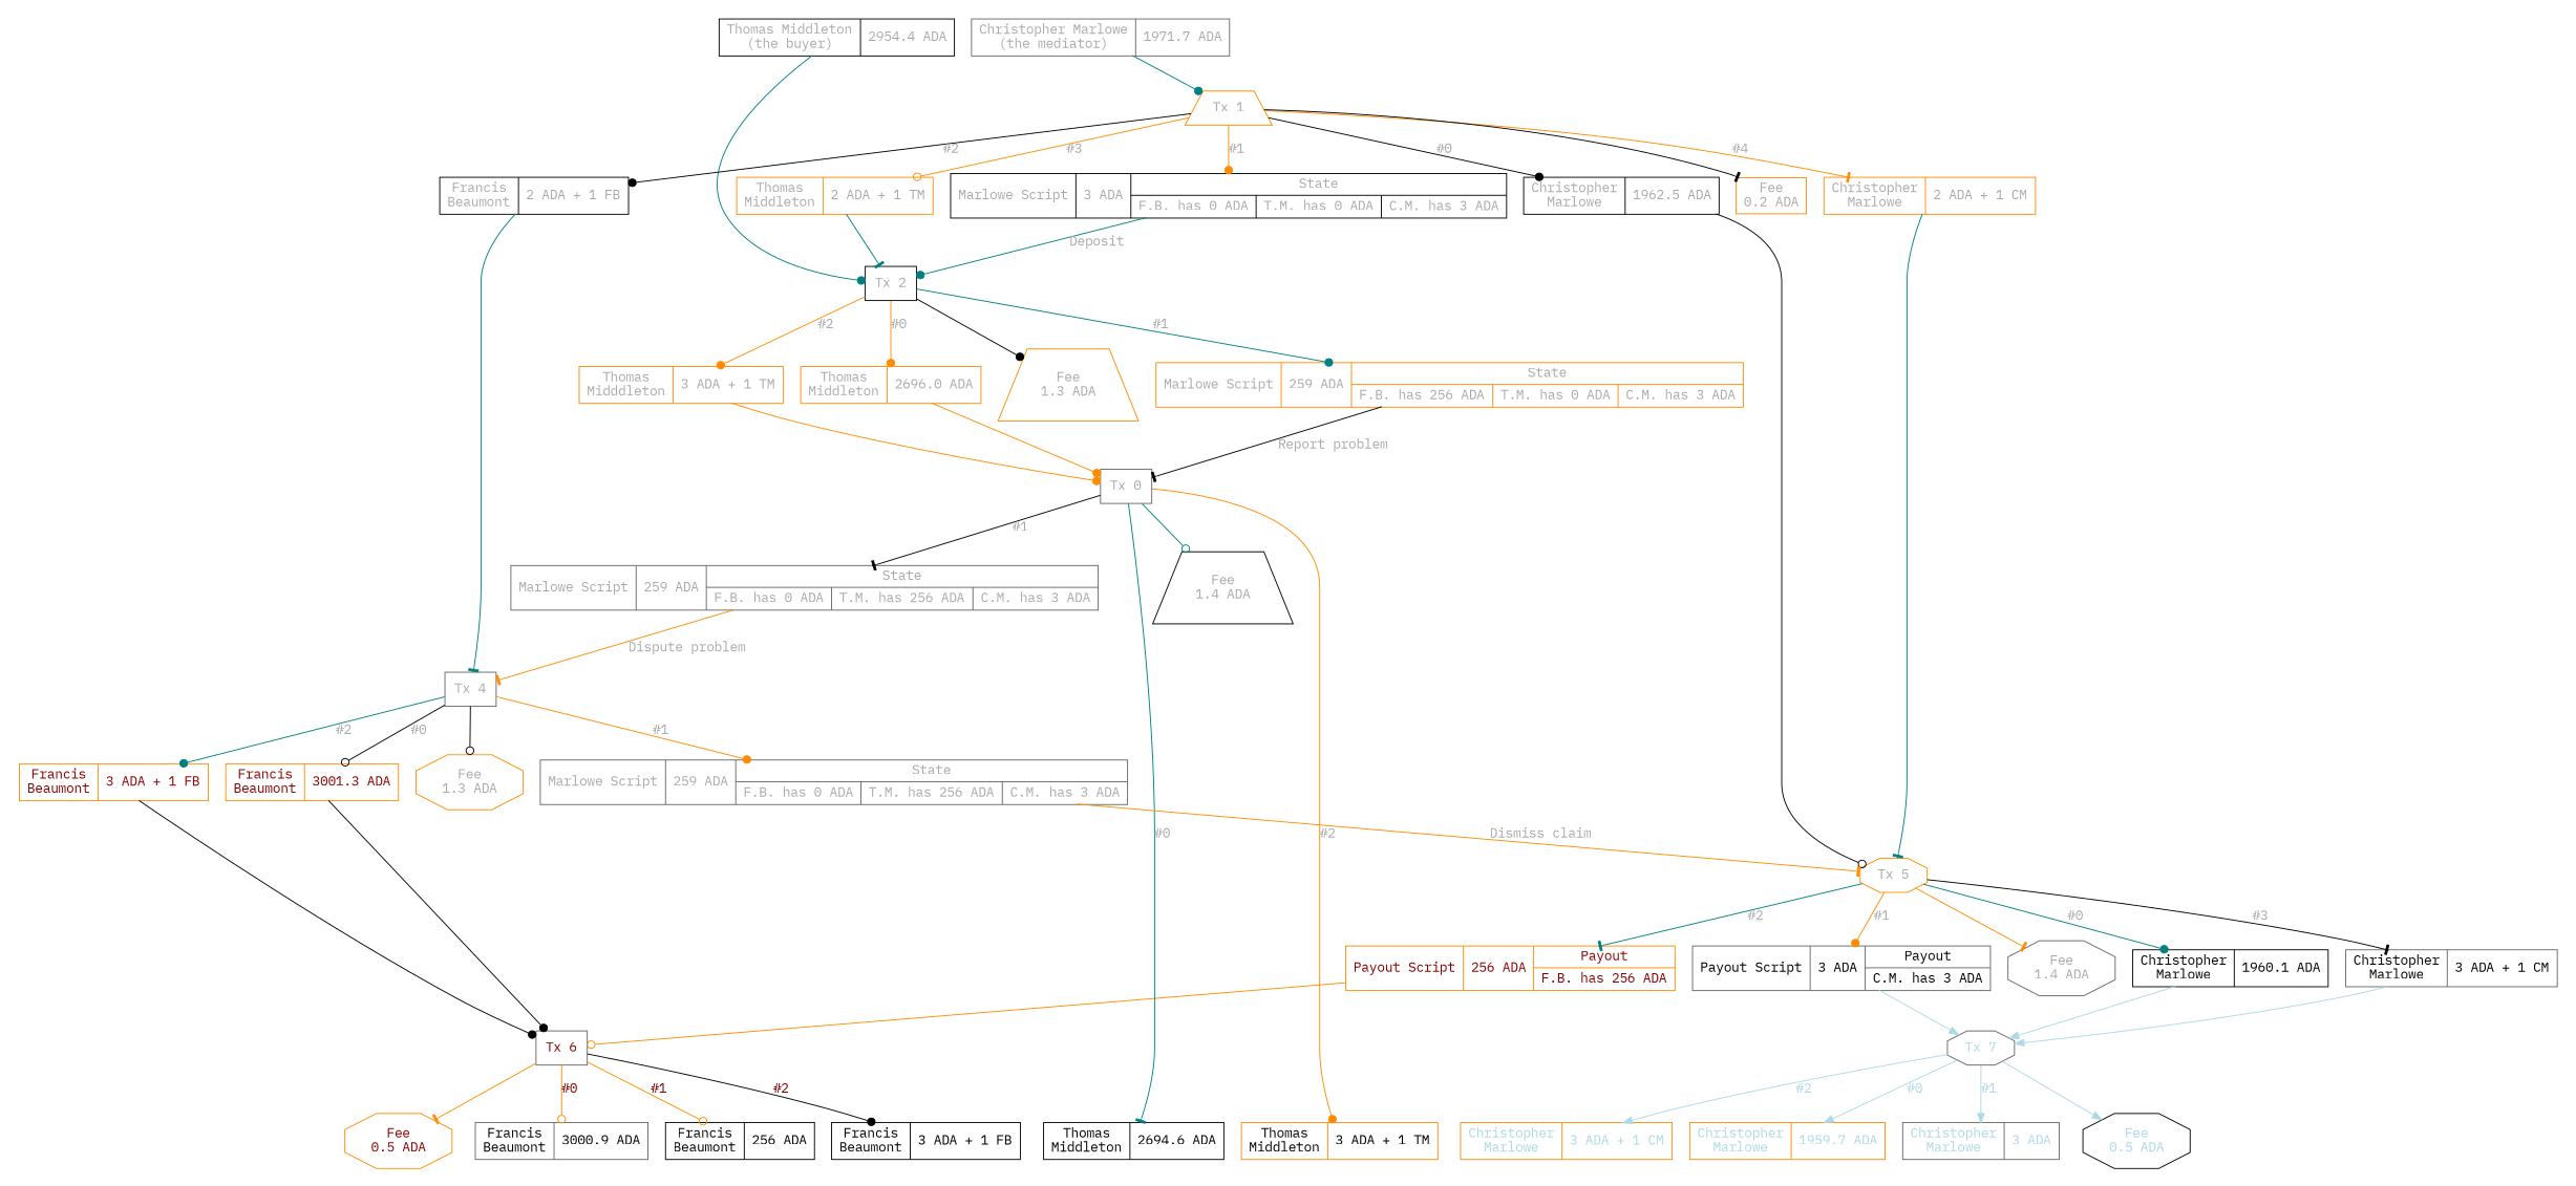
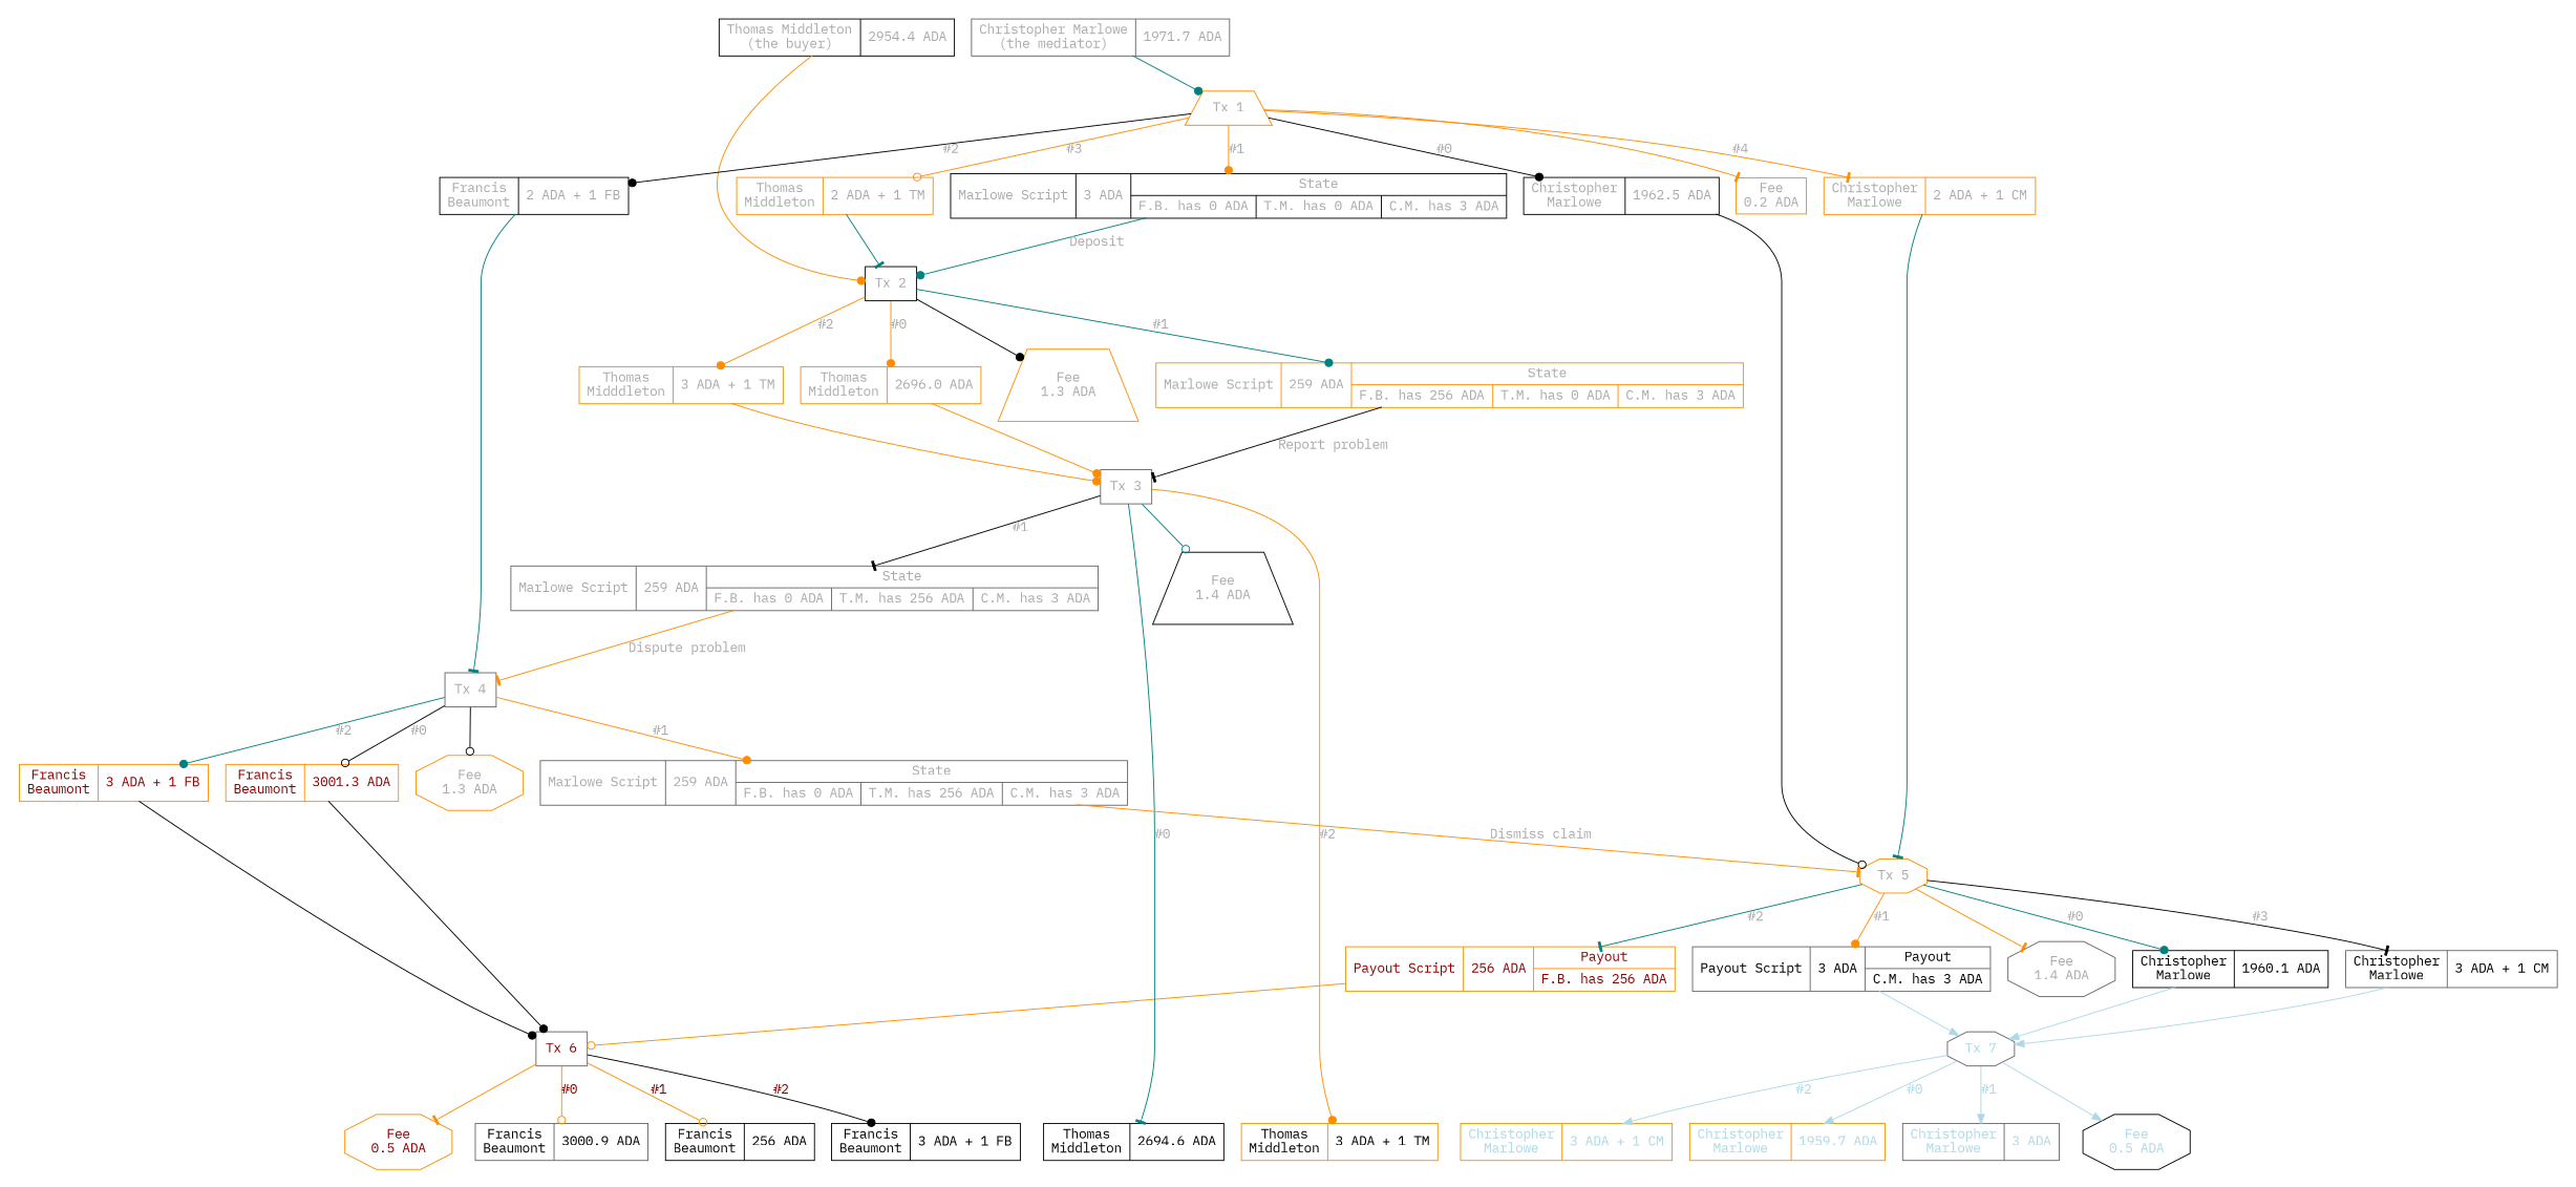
  digraph {
    fontname="IBM Plex Mono"
    rankdir=TB
    node [color=darkorange fontcolor=darkgray fontname="IBM Plex Mono" shape=record]
    edge [arrowhead=dot color=darkorange fontcolor=darkgray fontname="IBM Plex Mono"]
    n1 [color=gray40 label="Christopher Marlowe\n(the mediator)|1971.7 ADA"]
    n2 [color=black label="Thomas Middleton\n(the buyer)|2954.4 ADA"]
    n3 [label="Thomas\nMiddleton|2696.0 ADA"]
    n4 [label="Thomas\nMidddleton|3 ADA + 1 TM"]
    n5 [fontcolor=darkred label="Francis\nBeaumont|3001.3 ADA"]
    n6 [fontcolor=darkred label="Francis\nBeaumont|3 ADA + 1 FB"]
    n7 [color=black fontcolor=black label="Christopher\nMarlowe|1960.1 ADA"]
    n8 [color=gray40 fontcolor=black label="Christopher\nMarlowe|3 ADA + 1 CM"]
    n9 [color=gray40 fontcolor=black label="Payout Script|3 ADA|{Payout|C.M. has 3 ADA}"]
    n10 [fontcolor=darkred label="Payout Script|256 ADA|{Payout|F.B. has 256 ADA}"]
    n11 [color=black fontcolor=black label="Thomas\nMiddleton|2694.6 ADA"]
    n12 [fontcolor=black label="Thomas\nMiddleton|3 ADA + 1 TM"]
    n13 [color=gray40 fontcolor=black label="Francis\nBeaumont|3000.9 ADA"]
    n14 [color=black fontcolor=black label="Francis\nBeaumont|256 ADA"]
    n15 [color=black fontcolor=black label="Francis\nBeaumont|3 ADA + 1 FB"]
    n16 [fontcolor=lightblue label="Christopher\nMarlowe|1959.7 ADA"]
    n17 [color=gray40 fontcolor=lightblue label="Christopher\nMarlowe|3 ADA"]
    n18 [fontcolor=lightblue label="Christopher\nMarlowe|3 ADA + 1 CM"]
    n19 [label="Tx 1" shape=trapezium]
    n20 [color=black label="Tx 2" shape=box]
-   n21 [color=gray40 label="Tx 0" shape=box]
+   n21 [color=gray40 label="Tx 3" shape=box]
    n22 [color=gray40 fontcolor=darkred label="Tx 6" shape=box]
    n23 [color=gray40 fontcolor=lightblue label="Tx 7" shape=octagon]
    n24 [color=black label="Marlowe Script|3 ADA|{State|{F.B. has 0 ADA|T.M. has 0 ADA|C.M. has 3 ADA}}"]
    n25 [color=black label="Christopher\nMarlowe|1962.5 ADA"]
    n26 [label="Christopher\nMarlowe|2 ADA + 1 CM"]
    n27 [color=black label="Francis\nBeaumont|2 ADA + 1 FB"]
    n28 [label="Thomas\nMiddleton|2 ADA + 1 TM"]
    n29 [label="Fee\n0.2 ADA" shape=box]
    n30 [color=gray40 label="Tx 4" shape=box]
    n31 [color=gray40 label="Marlowe Script|259 ADA|{State|{F.B. has 0 ADA|T.M. has 256 ADA|C.M. has 3 ADA}}"]
    n32 [label="Fee\n1.3 ADA" shape=octagon]
    n33 [label="Marlowe Script|259 ADA|{State|{F.B. has 256 ADA|T.M. has 0 ADA|C.M. has 3 ADA}}"]
    n34 [label="Fee\n1.3 ADA" shape=trapezium]
    n35 [label="Tx 5" shape=octagon]
    n36 [color=gray40 label="Fee\n1.4 ADA" shape=octagon]
    n37 [color=gray40 label="Marlowe Script|259 ADA|{State|{F.B. has 0 ADA|T.M. has 256 ADA|C.M. has 3 ADA}}"]
    n38 [color=black label="Fee\n1.4 ADA" shape=trapezium]
    n39 [fontcolor=darkred label="Fee\n0.5 ADA" shape=octagon]
    n40 [color=black fontcolor=lightblue label="Fee\n0.5 ADA" shape=octagon]
    subgraph cluster_1 {
      peripheries=0
      n1
      n2
    }
    subgraph cluster_2 {
      peripheries=0
      n3
      n4
    }
    subgraph cluster_3 {
      peripheries=0
      n5
      n6
    }
    subgraph cluster_4 {
      peripheries=0
      n7
      n8
    }
    subgraph cluster_5 {
      peripheries=0
      n9
      n10
    }
    subgraph cluster_6 {
      peripheries=0
      subgraph cluster_7 {
        peripheries=0
        n11
        n12
      }
      subgraph cluster_8 {
        peripheries=0
        n13
        n14
        n15
      }
      subgraph cluster_9 {
        peripheries=0
        n16
        n17
        n18
      }
    }
    n1 -> n19 [color=teal]
-   n2 -> n20 [color=teal]
+   n2 -> n20
    n3 -> n21
    n4 -> n21
    n5 -> n22 [color=black fontcolor=darkred]
    n6 -> n22 [color=black fontcolor=darkred]
    n7 -> n23 [color=lightblue fontcolor=lightblue arrowhead=""]
    n8 -> n23 [color=lightblue fontcolor=lightblue arrowhead=""]
    n9 -> n23 [color=lightblue fontcolor=lightblue arrowhead=""]
    n10 -> n22 [arrowhead=odot fontcolor=darkred]
    n19 -> n24 [label="#1"]
    n19 -> n25 [color=black label="#0"]
    n19 -> n26 [arrowhead=tee label="#4"]
    n19 -> n27 [color=black label="#2"]
    n19 -> n28 [arrowhead=odot label="#3"]
-   n19 -> n29 [arrowhead=tee color=black]
+   n19 -> n29 [arrowhead=tee]
    n20 -> n3 [label="#0"]
    n20 -> n4 [label="#2"]
    n20 -> n33 [color=teal label="#1"]
    n20 -> n34 [color=black]
    n21 -> n11 [arrowhead=tee color=teal label="#0"]
    n21 -> n12 [label="#2"]
    n21 -> n37 [arrowhead=tee color=black label="#1"]
    n21 -> n38 [arrowhead=odot color=teal]
    n22 -> n13 [arrowhead=odot fontcolor=darkred label="#0"]
    n22 -> n14 [arrowhead=odot fontcolor=darkred label="#1"]
    n22 -> n15 [color=black fontcolor=darkred label="#2"]
    n22 -> n39 [arrowhead=tee fontcolor=darkred]
    n23 -> n16 [color=lightblue fontcolor=lightblue label="#0" arrowhead=""]
    n23 -> n17 [color=lightblue fontcolor=lightblue label="#1" arrowhead=""]
    n23 -> n18 [color=lightblue fontcolor=lightblue label="#2" arrowhead=""]
    n23 -> n40 [color=lightblue fontcolor=lightblue arrowhead=""]
    n24 -> n20 [color=teal label=Deposit]
    n25 -> n35 [arrowhead=odot color=black]
    n26 -> n35 [arrowhead=tee color=teal]
    n27 -> n30 [arrowhead=tee color=teal]
    n28 -> n20 [arrowhead=tee color=teal]
    n30 -> n5 [arrowhead=odot color=black label="#0"]
    n30 -> n6 [color=teal label="#2"]
    n30 -> n31 [label="#1"]
    n30 -> n32 [arrowhead=odot color=black]
    n31 -> n35 [arrowhead=tee label="Dismiss claim"]
    n33 -> n21 [arrowhead=tee color=black label="Report problem"]
    n35 -> n7 [color=teal label="#0"]
    n35 -> n8 [arrowhead=tee color=black label="#3"]
    n35 -> n9 [label="#1"]
    n35 -> n10 [arrowhead=tee color=teal label="#2"]
    n35 -> n36 [arrowhead=tee]
    n37 -> n30 [arrowhead=tee label="Dispute problem"]
  }
